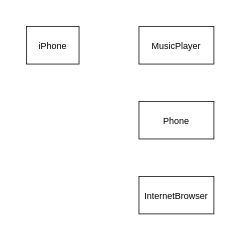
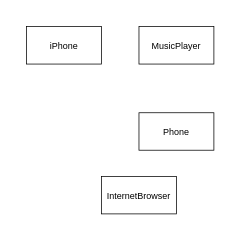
  <mxCell id="0" />
  <mxCell id="1" parent="0" />
- <mxCell id="2" value="iPhone" style="shape=rectangle" parent="1" vertex="1"><mxGeometry x="20" y="20" width="70" height="50" as="geometry" /></mxCell>
+ <mxCell id="2" value="iPhone" style="shape=rectangle" parent="1" vertex="1"><mxGeometry x="20" y="20" width="100" height="50" as="geometry" /></mxCell>
  <mxCell id="3" value="MusicPlayer" style="shape=rectangle" parent="1" vertex="1"><mxGeometry x="170" y="20" width="100" height="50" as="geometry" /></mxCell>
- <mxCell id="4" value="Phone" style="shape=rectangle" parent="1" vertex="1"><mxGeometry x="170" y="120" width="100" height="50" as="geometry" /></mxCell>
- <mxCell id="5" value="InternetBrowser" style="shape=rectangle" parent="1" vertex="1"><mxGeometry x="170" y="220" width="100" height="50" as="geometry" /></mxCell>
+ <mxCell id="4" value="Phone" style="shape=rectangle" parent="1" vertex="1"><mxGeometry x="170" y="135" width="100" height="50" as="geometry" /></mxCell>
+ <mxCell id="5" value="InternetBrowser" style="shape=rectangle" parent="1" vertex="1"><mxGeometry x="120" y="220" width="100" height="50" as="geometry" /></mxCell>
  <mxCell id="6" parent="1" source="2" target="3" edge="1" />
  <mxCell id="7" parent="1" source="2" target="5" edge="1" />
